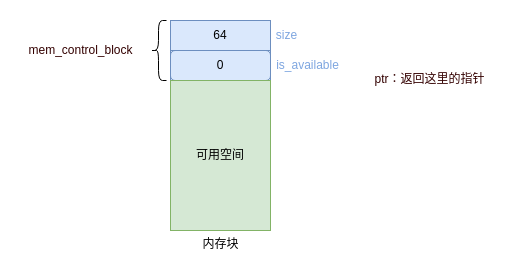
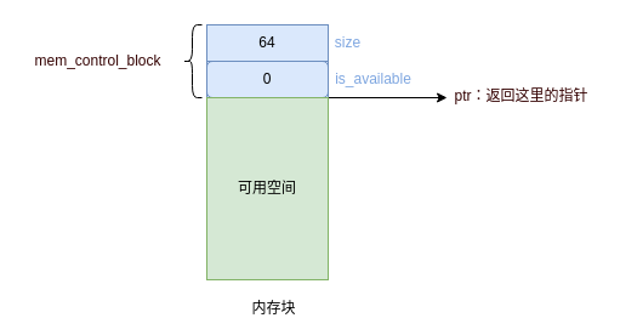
  <mxCell id="0" />
  <mxCell id="1" parent="0" />
  <mxCell id="2" value="" style="rounded=0;whiteSpace=wrap;html=1;" vertex="1" parent="1"><mxGeometry x="170" y="20" width="100" height="210" as="geometry" /></mxCell>
- <mxCell id="3" value="内存块" style="text;html=1;align=center;verticalAlign=middle;resizable=0;points=[];autosize=1;" vertex="1" parent="1"><mxGeometry x="195" y="234" width="50" height="20" as="geometry" /></mxCell>
+ <mxCell id="3" value="内存块" style="text;html=1;align=center;verticalAlign=middle;resizable=0;points=[];autosize=1;" vertex="1" parent="1"><mxGeometry x="200" y="244" width="50" height="20" as="geometry" /></mxCell>
  <mxCell id="4" value="" style="rounded=0;whiteSpace=wrap;html=1;fillColor=#dae8fc;strokeColor=#6c8ebf;" vertex="1" parent="1"><mxGeometry x="170" y="20" width="100" height="60" as="geometry" /></mxCell>
  <mxCell id="5" value="64" style="rounded=0;whiteSpace=wrap;html=1;strokeColor=#6c8ebf;fillColor=#dae8fc;" vertex="1" parent="1"><mxGeometry x="170" y="20" width="100" height="30" as="geometry" /></mxCell>
+ <mxCell id="6" style="rounded=0;orthogonalLoop=1;jettySize=auto;html=1;exitX=1;exitY=1;exitDx=0;exitDy=0;entryX=-0.008;entryY=0.556;entryDx=0;entryDy=0;entryPerimeter=0;fontColor=#330000;" edge="1" parent="1" source="7" target="13"><mxGeometry relative="1" as="geometry" /></mxCell>
  <mxCell id="7" value="0" style="whiteSpace=wrap;html=1;strokeColor=#6c8ebf;fillColor=none;rounded=1;" vertex="1" parent="1"><mxGeometry x="170" y="50" width="100" height="30" as="geometry" /></mxCell>
  <mxCell id="8" value="mem_control_block" style="text;html=1;align=center;verticalAlign=middle;resizable=0;points=[];autosize=1;fontColor=#330000;" vertex="1" parent="1"><mxGeometry x="20" y="40" width="120" height="20" as="geometry" /></mxCell>
  <mxCell id="9" value="size" style="text;html=1;align=center;verticalAlign=middle;resizable=0;points=[];autosize=1;fontColor=#7EA6E0;" vertex="1" parent="1"><mxGeometry x="270" y="26" width="31" height="18" as="geometry" /></mxCell>
  <mxCell id="10" value="is_available" style="text;html=1;align=center;verticalAlign=middle;resizable=0;points=[];autosize=1;fontColor=#7EA6E0;" vertex="1" parent="1"><mxGeometry x="270" y="56" width="73" height="18" as="geometry" /></mxCell>
  <mxCell id="11" value="" style="shape=curlyBracket;whiteSpace=wrap;html=1;rounded=1;fillColor=none;fontColor=#330000;" vertex="1" parent="1"><mxGeometry x="150" y="20" width="16" height="60" as="geometry" /></mxCell>
  <mxCell id="12" value="可用空间" style="rounded=0;whiteSpace=wrap;html=1;fillColor=#d5e8d4;strokeColor=#82b366;" vertex="1" parent="1"><mxGeometry x="170" y="80" width="100" height="150" as="geometry" /></mxCell>
  <mxCell id="13" value="ptr：返回这里的指针" style="text;html=1;align=center;verticalAlign=middle;resizable=0;points=[];autosize=1;fontColor=#330000;" vertex="1" parent="1"><mxGeometry x="369" y="70" width="120" height="18" as="geometry" /></mxCell>
